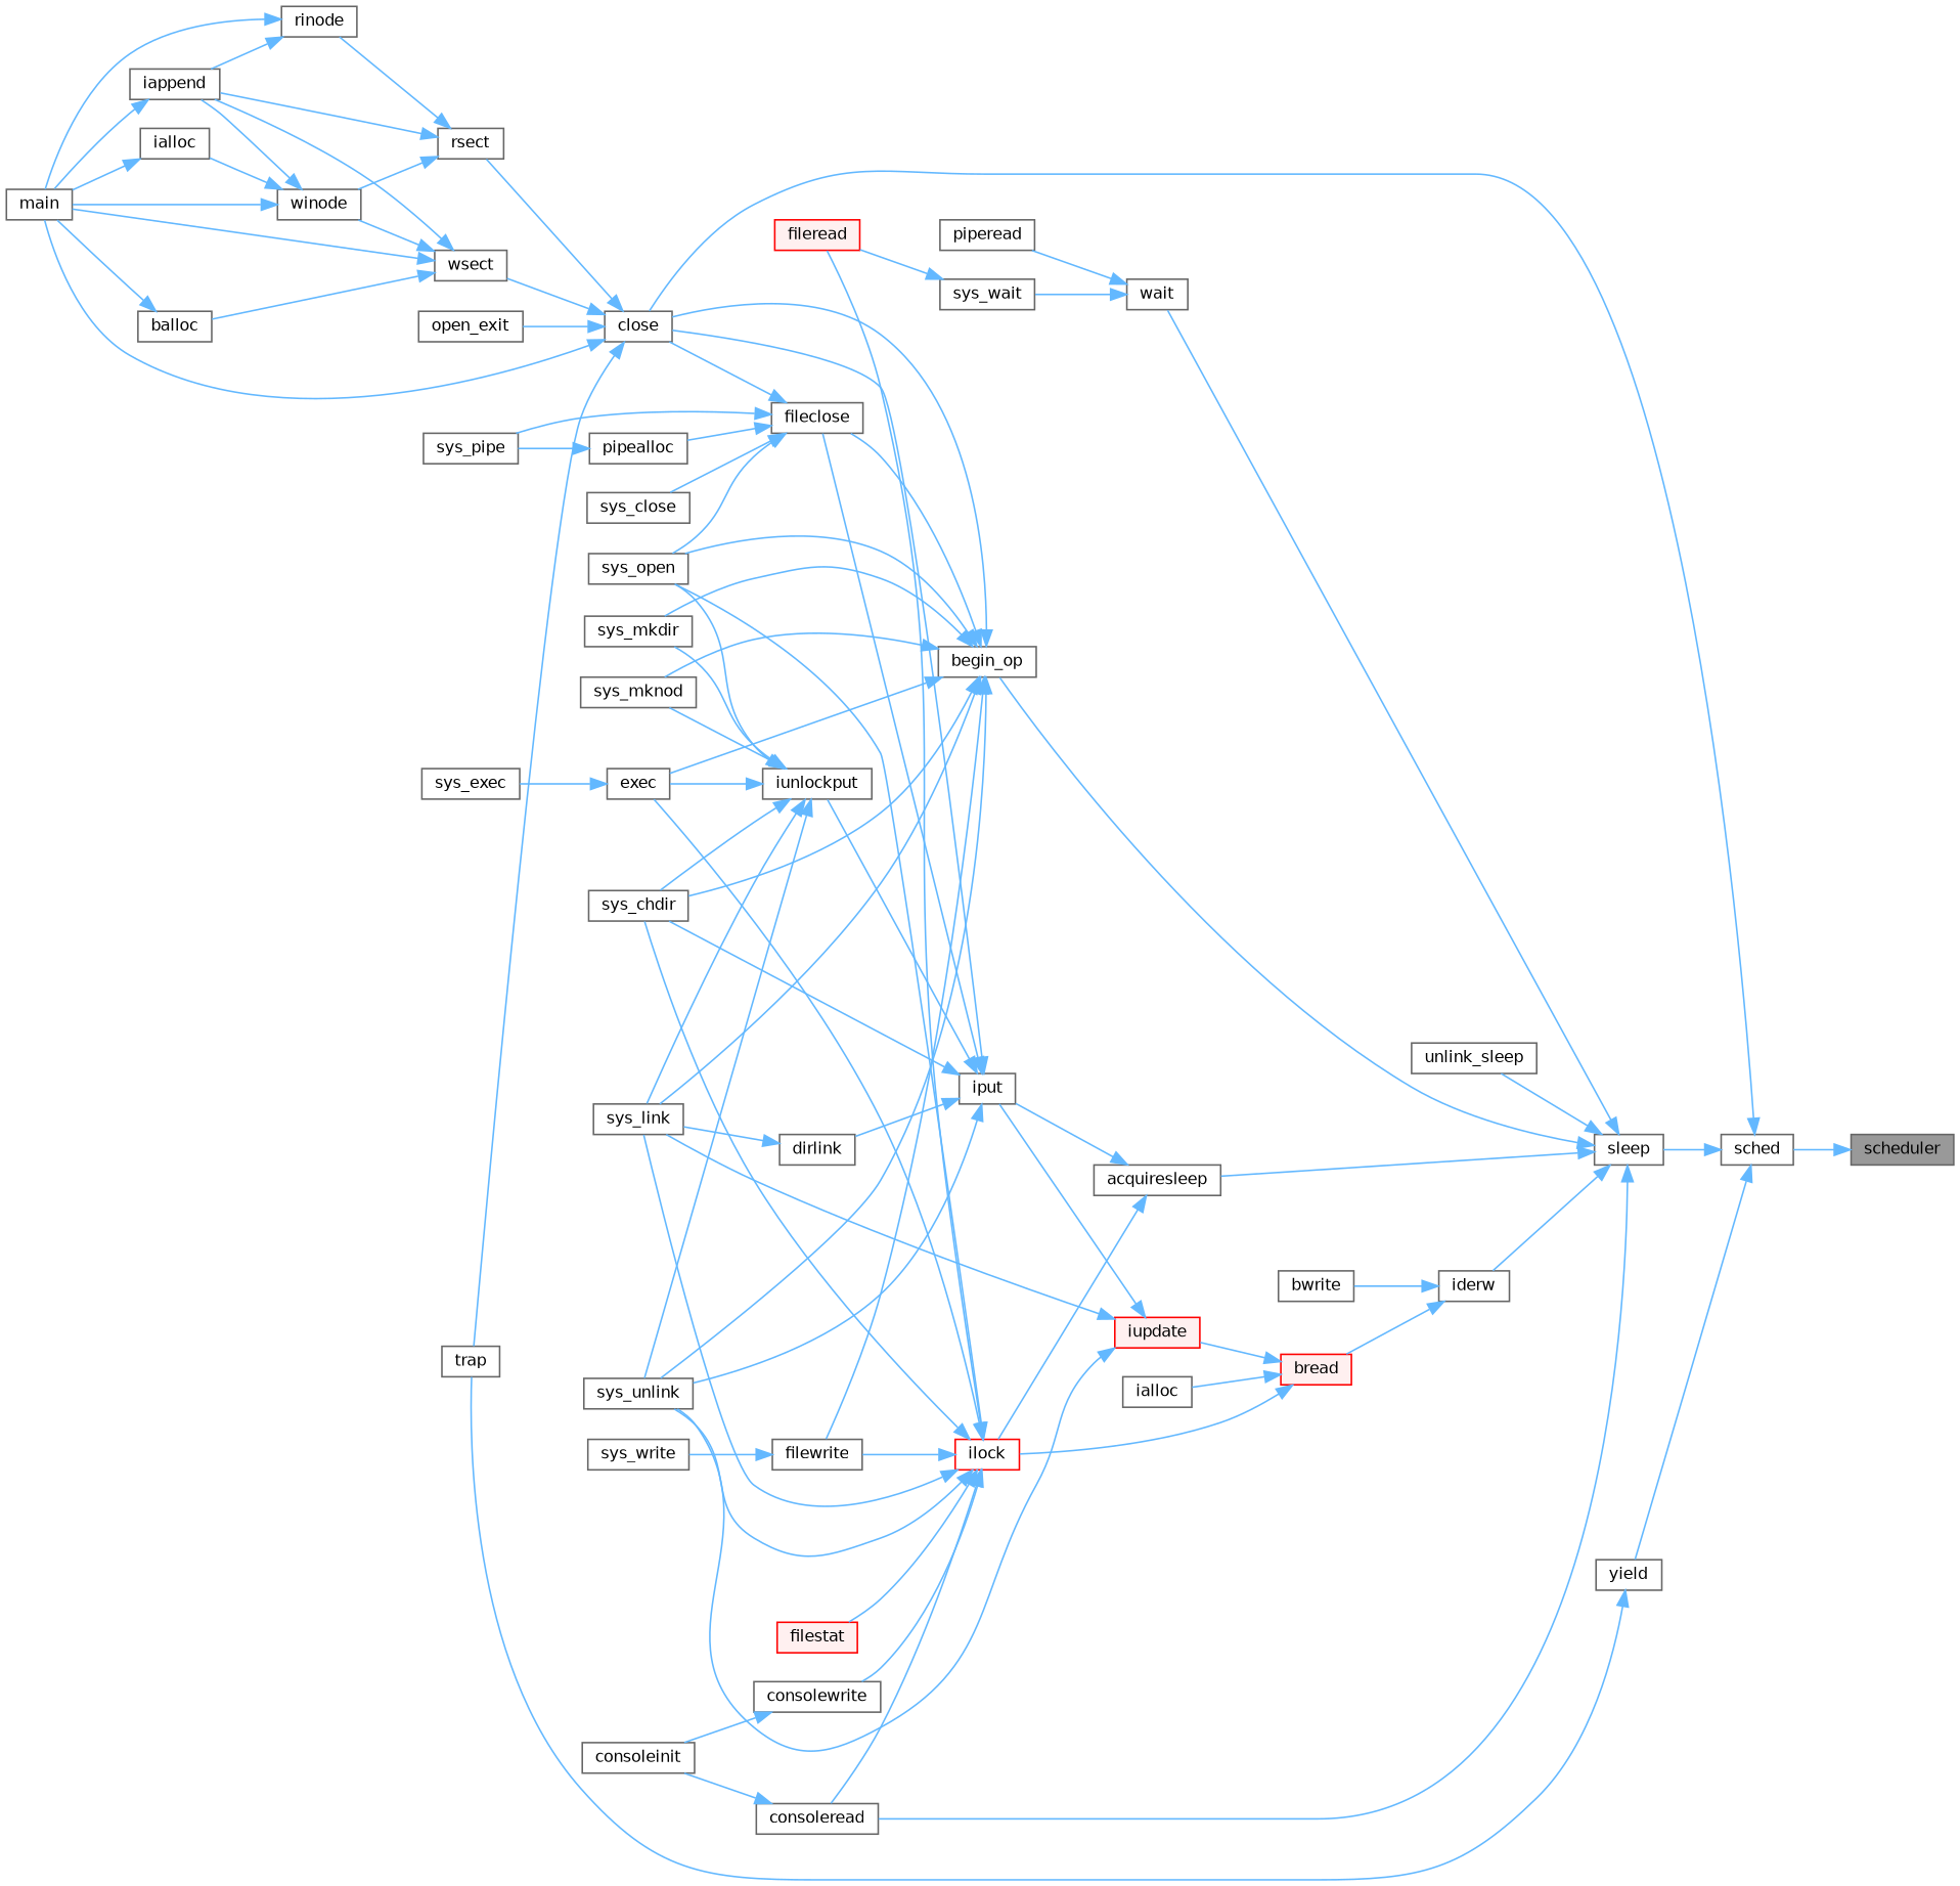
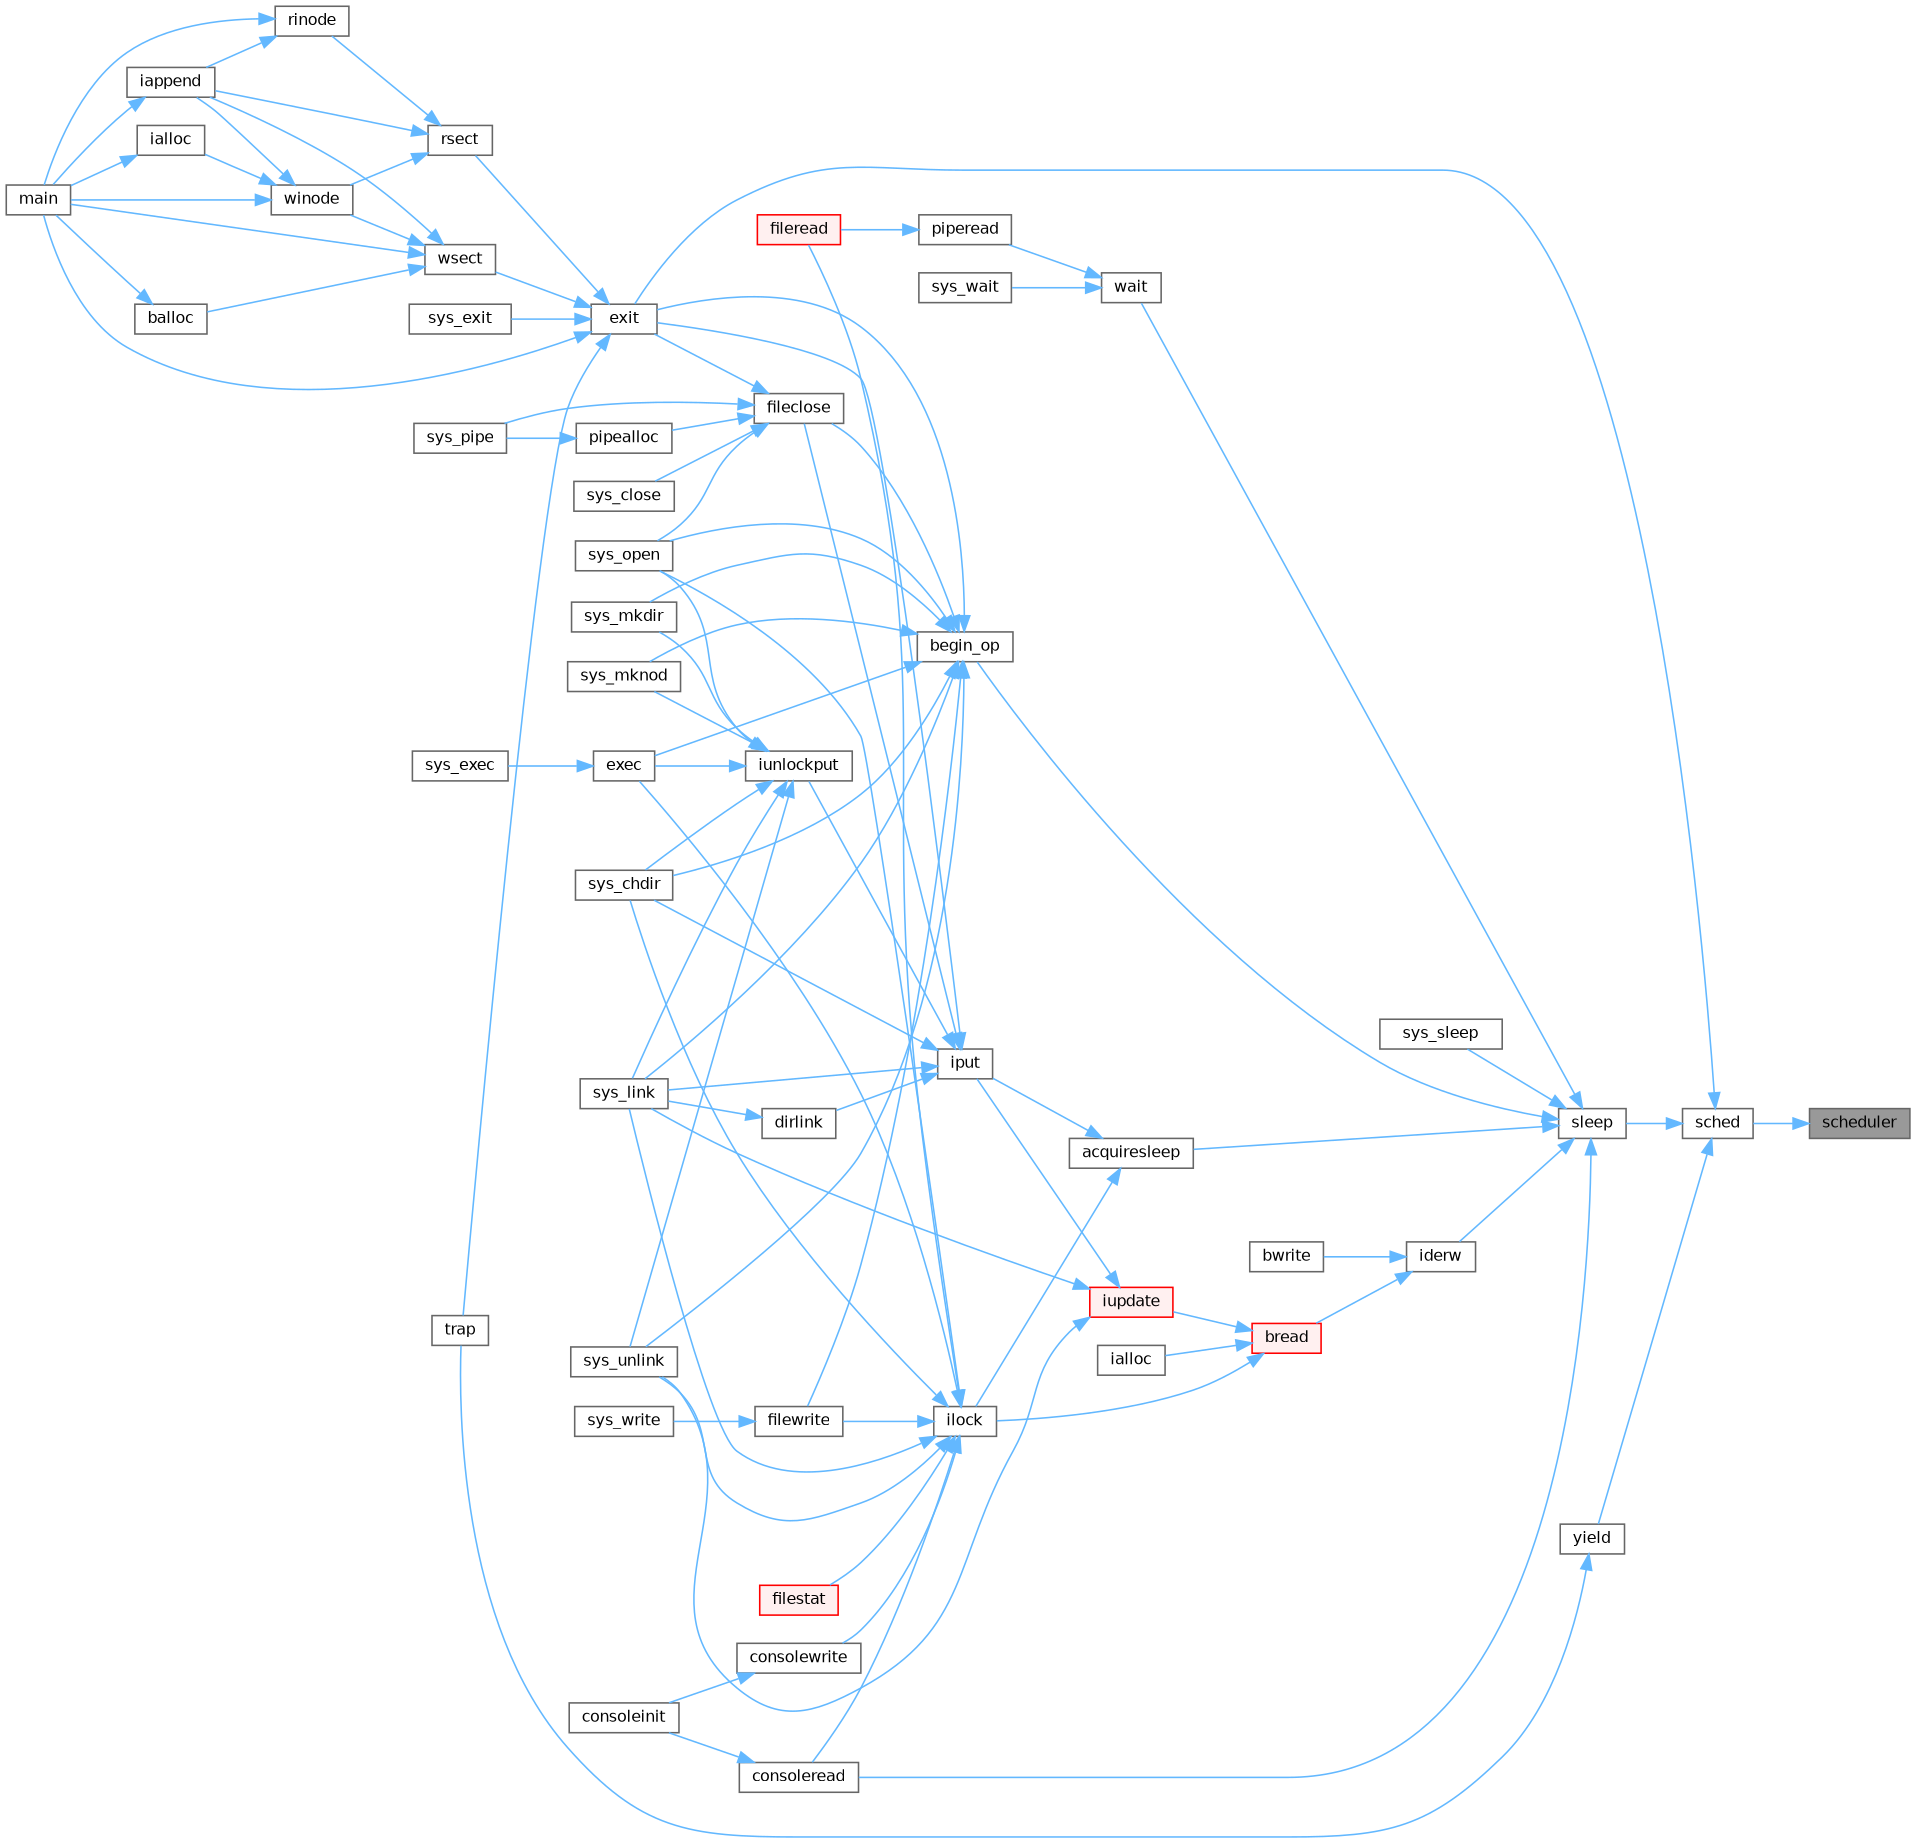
  digraph {
    rankdir=RL
    node [color=grey40 fillcolor=white fontname=Helvetica fontsize=10 shape=box style=filled]
    edge [color=steelblue1 dir=back fontname=Helvetica fontsize=10 labelfontname=Helvetica labelfontsize=10 style=solid]
    n1 [color=gray40 fillcolor=grey60 fontcolor=black height=0.2 label=scheduler width=0.4]
    n2 [height=0.2 label=sched width=0.4]
-   n3 [height=0.2 label=close width=0.4]
+   n3 [height=0.2 label=exit width=0.4]
    n4 [height=0.2 label=sleep width=0.4]
    n5 [height=0.2 label=yield width=0.4]
    n6 [height=0.2 label=main width=0.4]
    n7 [height=0.2 label=rsect width=0.4]
-   n8 [height=0.2 label=open_exit width=0.4]
+   n8 [height=0.2 label=sys_exit width=0.4]
    n9 [height=0.2 label=trap width=0.4]
    n10 [height=0.2 label=wsect width=0.4]
    n11 [height=0.2 label=acquiresleep width=0.4]
    n12 [height=0.2 label=consoleread width=0.4]
    n13 [height=0.2 label=begin_op width=0.4]
    n14 [height=0.2 label=iderw width=0.4]
-   n15 [height=0.2 label=unlink_sleep width=0.4]
+   n15 [height=0.2 label=sys_sleep width=0.4]
    n16 [height=0.2 label=wait width=0.4]
    n17 [height=0.2 label=iappend width=0.4]
    n18 [height=0.2 label=rinode width=0.4]
    n19 [height=0.2 label=winode width=0.4]
    n20 [height=0.2 label=balloc width=0.4]
    n21 [height=0.2 label=ialloc width=0.4]
-   n22 [color=red height=0.2 label=ilock width=0.4]
+   n22 [height=0.2 label=ilock width=0.4]
    n23 [height=0.2 label=iput width=0.4]
    n24 [height=0.2 label=consoleinit width=0.4]
    n25 [height=0.2 label=exec width=0.4]
    n26 [height=0.2 label=filewrite width=0.4]
    n27 [height=0.2 label=sys_chdir width=0.4]
    n28 [height=0.2 label=sys_link width=0.4]
    n29 [height=0.2 label=sys_open width=0.4]
    n30 [height=0.2 label=sys_unlink width=0.4]
    n31 [height=0.2 label=fileclose width=0.4]
    n32 [height=0.2 label=sys_mkdir width=0.4]
    n33 [height=0.2 label=sys_mknod width=0.4]
    n34 [color=red fillcolor="#FFF0F0" height=0.2 label=bread width=0.4]
    n35 [height=0.2 label=bwrite width=0.4]
    n36 [height=0.2 label=piperead width=0.4]
    n37 [color=red fillcolor="#FFF0F0" height=0.2 label=fileread width=0.4]
    n38 [height=0.2 label=sys_wait width=0.4]
    n39 [height=0.2 label=consolewrite width=0.4]
    n40 [color=red fillcolor="#FFF0F0" height=0.2 label=filestat width=0.4]
    n41 [height=0.2 label=dirlink width=0.4]
    n42 [height=0.2 label=iunlockput width=0.4]
    n43 [height=0.2 label=sys_exec width=0.4]
    n44 [height=0.2 label=sys_write width=0.4]
    n45 [height=0.2 label=pipealloc width=0.4]
    n46 [height=0.2 label=sys_pipe width=0.4]
    n47 [height=0.2 label=sys_close width=0.4]
    n48 [height=0.2 label=ialloc width=0.4]
    n49 [color=red fillcolor="#FFF0F0" height=0.2 label=iupdate width=0.4]
    n1 -> n2
    n2 -> n3
    n2 -> n4
    n2 -> n5
    n3 -> n6
    n3 -> n7
    n3 -> n8
    n3 -> n9
    n3 -> n10
    n4 -> n11
    n4 -> n12
    n4 -> n13
    n4 -> n14
    n4 -> n15
    n4 -> n16
    n5 -> n9
    n7 -> n17
    n7 -> n18
    n7 -> n19
    n10 -> n6
    n10 -> n17
    n10 -> n19
    n10 -> n20
    n11 -> n22
    n11 -> n23
    n12 -> n24
    n13 -> n3
    n13 -> n25
    n13 -> n26
    n13 -> n27
    n13 -> n28
    n13 -> n29
    n13 -> n30
    n13 -> n31
    n13 -> n32
    n13 -> n33
    n14 -> n34
    n14 -> n35
    n16 -> n36
    n16 -> n38
    n17 -> n6
    n18 -> n6
    n18 -> n17
    n19 -> n6
    n19 -> n17
    n19 -> n21
    n20 -> n6
    n21 -> n6
    n22 -> n12
    n22 -> n25
    n22 -> n26
    n22 -> n27
    n22 -> n28
    n22 -> n29
    n22 -> n30
    n22 -> n37
    n22 -> n39
    n22 -> n40
    n23 -> n3
    n23 -> n27
-   n23 -> n30
+   n23 -> n28
    n23 -> n31
    n23 -> n41
    n23 -> n42
    n25 -> n43
    n26 -> n44
    n31 -> n3
    n31 -> n29
    n31 -> n45
    n31 -> n46
    n31 -> n47
    n34 -> n22
    n34 -> n48
    n34 -> n49
-   n38 -> n37
+   n36 -> n37
    n39 -> n24
    n41 -> n28
    n42 -> n25
    n42 -> n27
    n42 -> n28
    n42 -> n29
    n42 -> n30
    n42 -> n32
    n42 -> n33
    n45 -> n46
    n49 -> n23
    n49 -> n28
    n49 -> n30
  }
